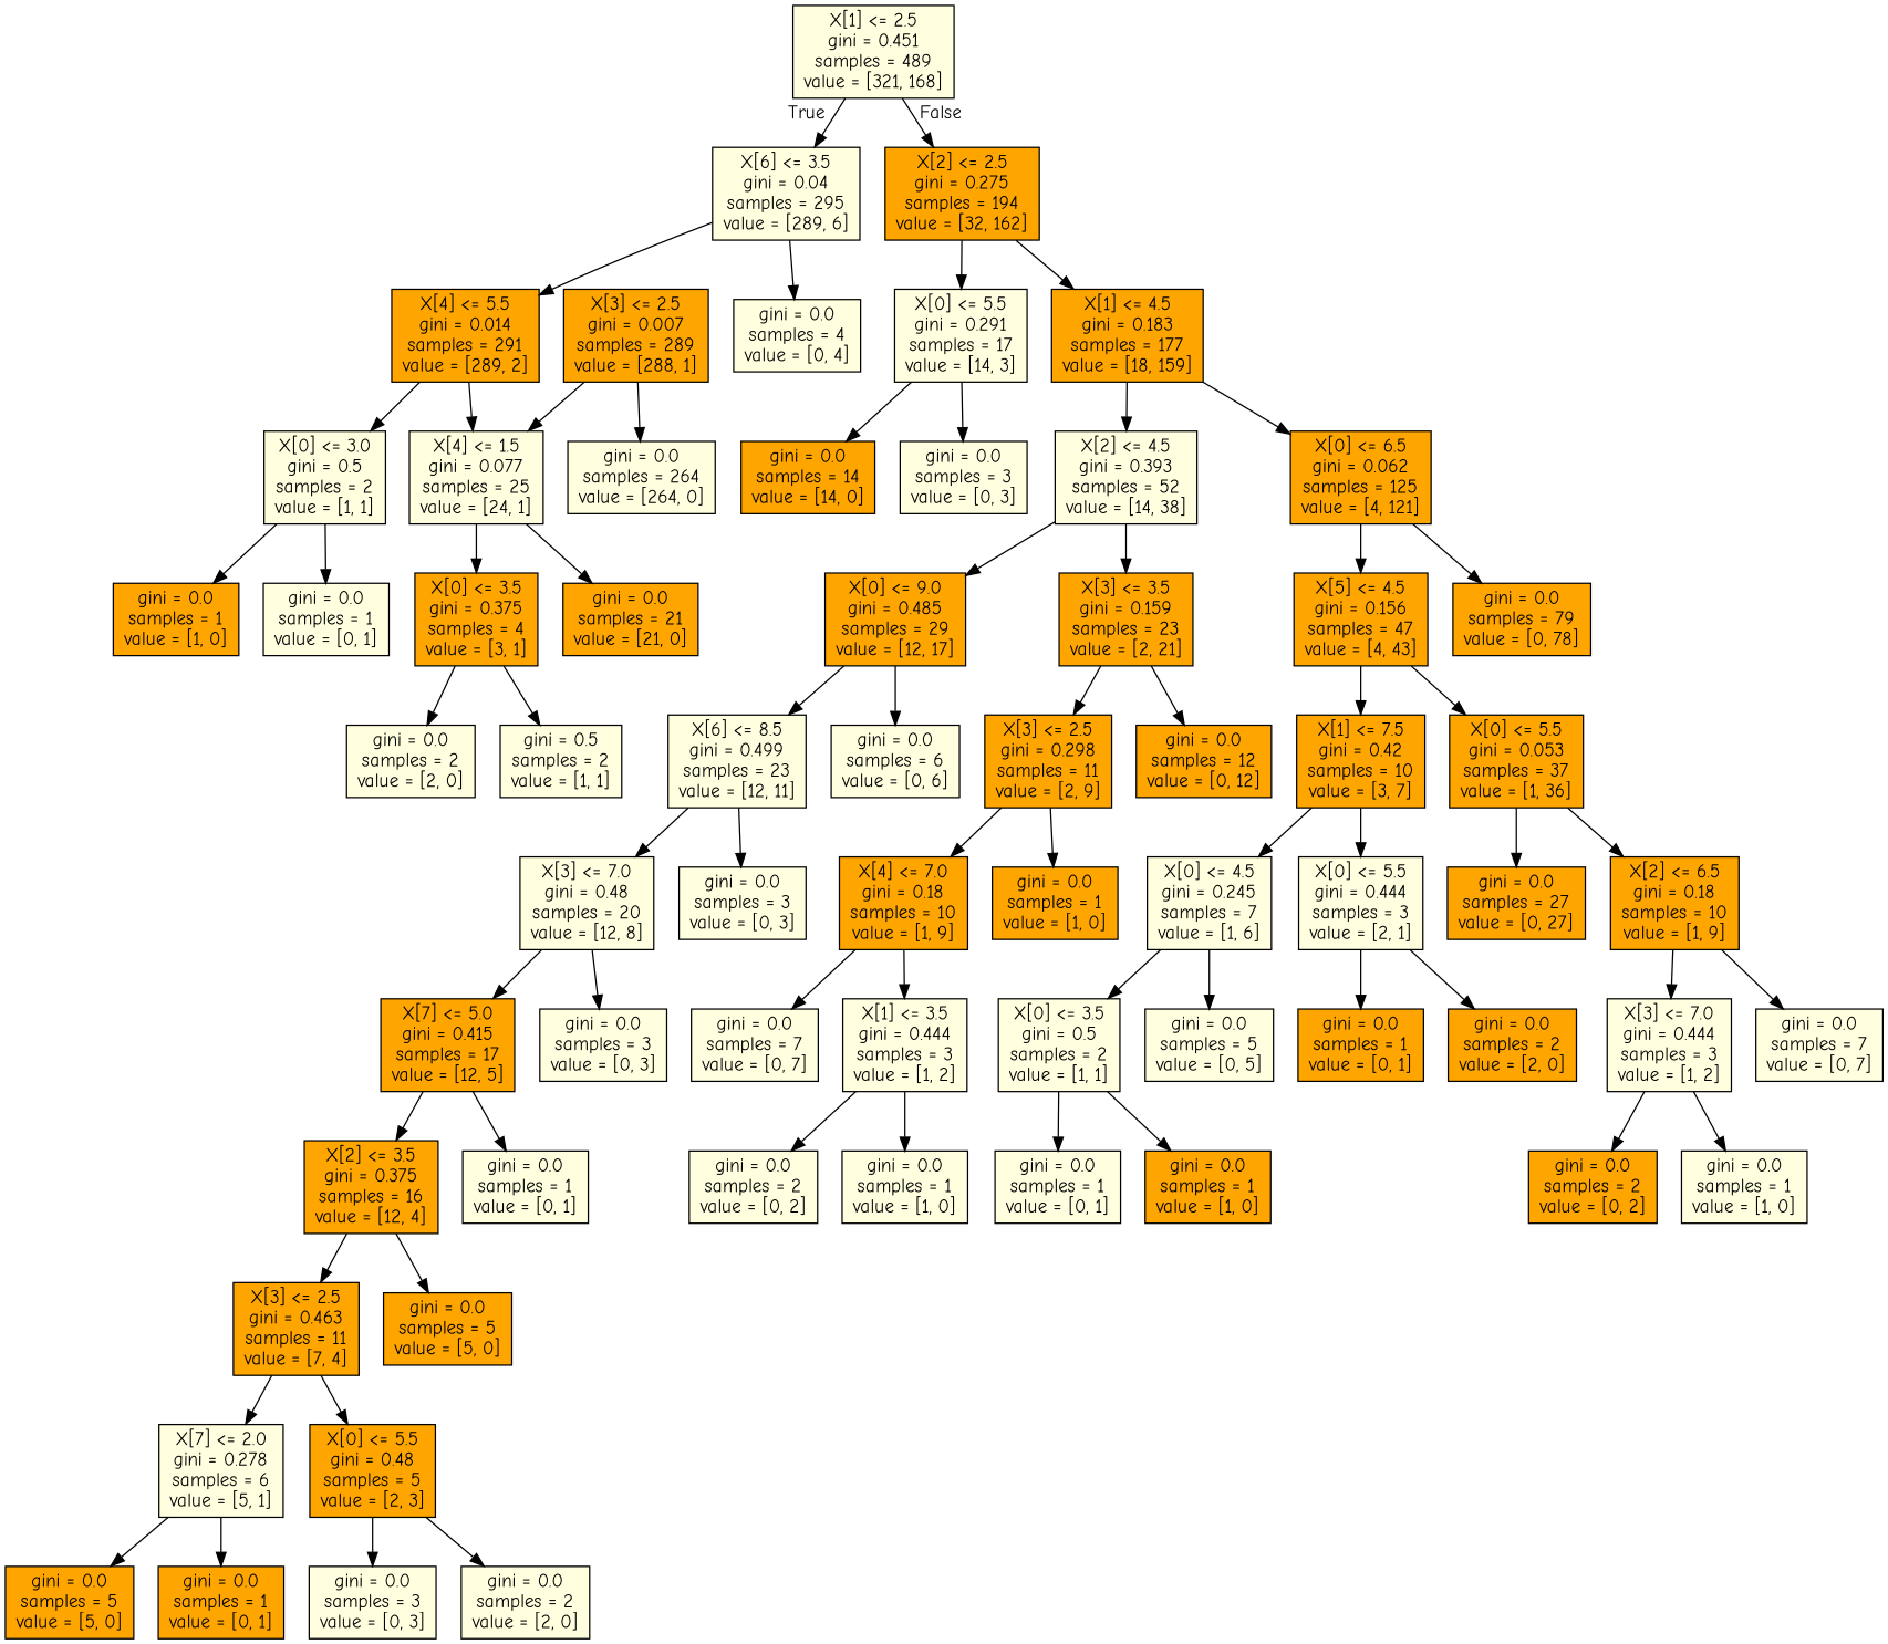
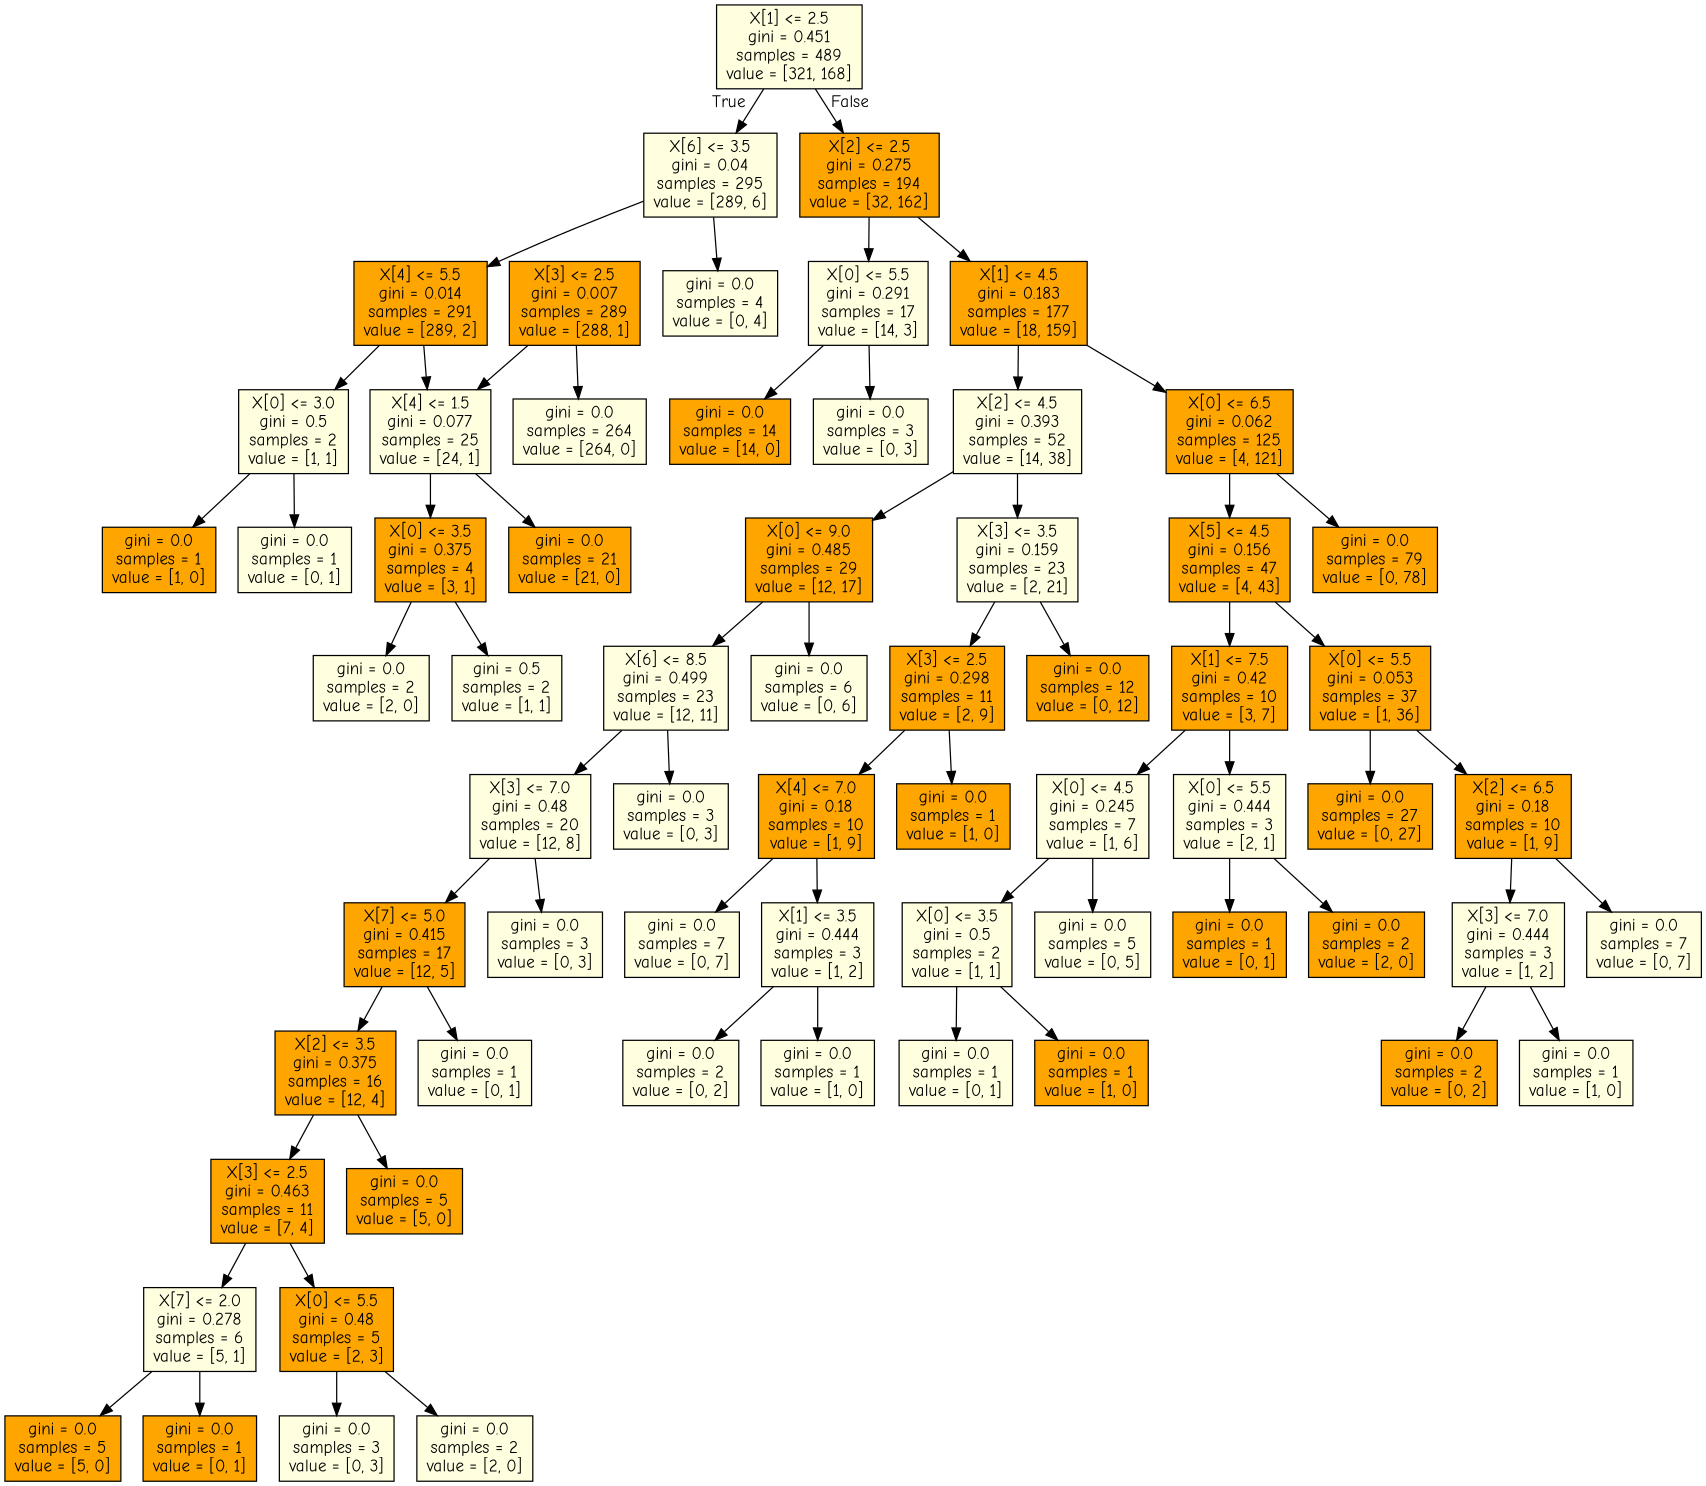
  digraph {
    fontname="Comic Neue"
    node [fillcolor=lightyellow fontname="Comic Neue" shape=box style=filled]
    edge [fontname="Comic Neue"]
    n1 [label="X[1] <= 2.5\ngini = 0.451\nsamples = 489\nvalue = [321, 168]"]
    n2 [label="X[6] <= 3.5\ngini = 0.04\nsamples = 295\nvalue = [289, 6]"]
    n3 [fillcolor=orange label="X[2] <= 2.5\ngini = 0.275\nsamples = 194\nvalue = [32, 162]"]
    n4 [fillcolor=orange label="X[4] <= 5.5\ngini = 0.014\nsamples = 291\nvalue = [289, 2]"]
    n5 [label="gini = 0.0\nsamples = 4\nvalue = [0, 4]"]
    n6 [label="X[0] <= 5.5\ngini = 0.291\nsamples = 17\nvalue = [14, 3]"]
    n7 [fillcolor=orange label="X[1] <= 4.5\ngini = 0.183\nsamples = 177\nvalue = [18, 159]"]
    n8 [label="X[0] <= 3.0\ngini = 0.5\nsamples = 2\nvalue = [1, 1]"]
    n9 [label="X[4] <= 1.5\ngini = 0.077\nsamples = 25\nvalue = [24, 1]"]
    n10 [fillcolor=orange label="X[3] <= 2.5\ngini = 0.007\nsamples = 289\nvalue = [288, 1]"]
    n11 [label="gini = 0.0\nsamples = 264\nvalue = [264, 0]"]
    n12 [fillcolor=orange label="gini = 0.0\nsamples = 1\nvalue = [1, 0]"]
    n13 [label="gini = 0.0\nsamples = 1\nvalue = [0, 1]"]
    n14 [fillcolor=orange label="X[0] <= 3.5\ngini = 0.375\nsamples = 4\nvalue = [3, 1]"]
    n15 [fillcolor=orange label="gini = 0.0\nsamples = 21\nvalue = [21, 0]"]
    n16 [label="gini = 0.0\nsamples = 2\nvalue = [2, 0]"]
    n17 [label="gini = 0.5\nsamples = 2\nvalue = [1, 1]"]
    n18 [fillcolor=orange label="gini = 0.0\nsamples = 14\nvalue = [14, 0]"]
    n19 [label="gini = 0.0\nsamples = 3\nvalue = [0, 3]"]
    n20 [label="X[2] <= 4.5\ngini = 0.393\nsamples = 52\nvalue = [14, 38]"]
    n21 [fillcolor=orange label="X[0] <= 6.5\ngini = 0.062\nsamples = 125\nvalue = [4, 121]"]
    n22 [fillcolor=orange label="X[0] <= 9.0\ngini = 0.485\nsamples = 29\nvalue = [12, 17]"]
-   n23 [fillcolor=orange label="X[3] <= 3.5\ngini = 0.159\nsamples = 23\nvalue = [2, 21]"]
+   n23 [label="X[3] <= 3.5\ngini = 0.159\nsamples = 23\nvalue = [2, 21]"]
    n24 [fillcolor=orange label="X[5] <= 4.5\ngini = 0.156\nsamples = 47\nvalue = [4, 43]"]
    n25 [fillcolor=orange label="gini = 0.0\nsamples = 79\nvalue = [0, 78]"]
    n26 [label="X[6] <= 8.5\ngini = 0.499\nsamples = 23\nvalue = [12, 11]"]
    n27 [label="gini = 0.0\nsamples = 6\nvalue = [0, 6]"]
    n28 [fillcolor=orange label="X[3] <= 2.5\ngini = 0.298\nsamples = 11\nvalue = [2, 9]"]
    n29 [fillcolor=orange label="gini = 0.0\nsamples = 12\nvalue = [0, 12]"]
    n30 [label="X[3] <= 7.0\ngini = 0.48\nsamples = 20\nvalue = [12, 8]"]
    n31 [label="gini = 0.0\nsamples = 3\nvalue = [0, 3]"]
    n32 [fillcolor=orange label="X[7] <= 5.0\ngini = 0.415\nsamples = 17\nvalue = [12, 5]"]
    n33 [label="gini = 0.0\nsamples = 3\nvalue = [0, 3]"]
    n34 [fillcolor=orange label="X[2] <= 3.5\ngini = 0.375\nsamples = 16\nvalue = [12, 4]"]
    n35 [label="gini = 0.0\nsamples = 1\nvalue = [0, 1]"]
    n36 [fillcolor=orange label="X[3] <= 2.5\ngini = 0.463\nsamples = 11\nvalue = [7, 4]"]
    n37 [fillcolor=orange label="gini = 0.0\nsamples = 5\nvalue = [5, 0]"]
    n38 [label="X[7] <= 2.0\ngini = 0.278\nsamples = 6\nvalue = [5, 1]"]
    n39 [fillcolor=orange label="X[0] <= 5.5\ngini = 0.48\nsamples = 5\nvalue = [2, 3]"]
    n40 [fillcolor=orange label="gini = 0.0\nsamples = 5\nvalue = [5, 0]"]
    n41 [fillcolor=orange label="gini = 0.0\nsamples = 1\nvalue = [0, 1]"]
    n42 [label="gini = 0.0\nsamples = 3\nvalue = [0, 3]"]
    n43 [label="gini = 0.0\nsamples = 2\nvalue = [2, 0]"]
    n44 [fillcolor=orange label="X[4] <= 7.0\ngini = 0.18\nsamples = 10\nvalue = [1, 9]"]
    n45 [fillcolor=orange label="gini = 0.0\nsamples = 1\nvalue = [1, 0]"]
    n46 [label="gini = 0.0\nsamples = 7\nvalue = [0, 7]"]
    n47 [label="X[1] <= 3.5\ngini = 0.444\nsamples = 3\nvalue = [1, 2]"]
    n48 [label="gini = 0.0\nsamples = 2\nvalue = [0, 2]"]
    n49 [label="gini = 0.0\nsamples = 1\nvalue = [1, 0]"]
    n50 [fillcolor=orange label="X[1] <= 7.5\ngini = 0.42\nsamples = 10\nvalue = [3, 7]"]
    n51 [fillcolor=orange label="X[0] <= 5.5\ngini = 0.053\nsamples = 37\nvalue = [1, 36]"]
    n52 [label="X[0] <= 4.5\ngini = 0.245\nsamples = 7\nvalue = [1, 6]"]
    n53 [label="X[0] <= 5.5\ngini = 0.444\nsamples = 3\nvalue = [2, 1]"]
    n54 [fillcolor=orange label="gini = 0.0\nsamples = 27\nvalue = [0, 27]"]
    n55 [fillcolor=orange label="X[2] <= 6.5\ngini = 0.18\nsamples = 10\nvalue = [1, 9]"]
    n56 [label="X[0] <= 3.5\ngini = 0.5\nsamples = 2\nvalue = [1, 1]"]
    n57 [label="gini = 0.0\nsamples = 5\nvalue = [0, 5]"]
    n58 [fillcolor=orange label="gini = 0.0\nsamples = 1\nvalue = [0, 1]"]
    n59 [fillcolor=orange label="gini = 0.0\nsamples = 2\nvalue = [2, 0]"]
    n60 [label="gini = 0.0\nsamples = 1\nvalue = [0, 1]"]
    n61 [fillcolor=orange label="gini = 0.0\nsamples = 1\nvalue = [1, 0]"]
    n62 [label="X[3] <= 7.0\ngini = 0.444\nsamples = 3\nvalue = [1, 2]"]
    n63 [label="gini = 0.0\nsamples = 7\nvalue = [0, 7]"]
    n64 [fillcolor=orange label="gini = 0.0\nsamples = 2\nvalue = [0, 2]"]
    n65 [label="gini = 0.0\nsamples = 1\nvalue = [1, 0]"]
    n1 -> n2 [headlabel=True labelangle=45 labeldistance=2.5]
    n1 -> n3 [headlabel=False labelangle=-45 labeldistance=2.5]
    n2 -> n4
    n2 -> n5
    n3 -> n6
    n3 -> n7
    n4 -> n8
    n4 -> n9
    n6 -> n18
    n6 -> n19
    n7 -> n20
    n7 -> n21
    n8 -> n12
    n8 -> n13
    n9 -> n14
    n9 -> n15
    n10 -> n9
    n10 -> n11
    n14 -> n16
    n14 -> n17
    n20 -> n22
    n20 -> n23
    n21 -> n24
    n21 -> n25
    n22 -> n26
    n22 -> n27
    n23 -> n28
    n23 -> n29
    n24 -> n50
    n24 -> n51
    n26 -> n30
    n26 -> n31
    n28 -> n44
    n28 -> n45
    n30 -> n32
    n30 -> n33
    n32 -> n34
    n32 -> n35
    n34 -> n36
    n34 -> n37
    n36 -> n38
    n36 -> n39
    n38 -> n40
    n38 -> n41
    n39 -> n42
    n39 -> n43
    n44 -> n46
    n44 -> n47
    n47 -> n48
    n47 -> n49
    n50 -> n52
    n50 -> n53
    n51 -> n54
    n51 -> n55
    n52 -> n56
    n52 -> n57
    n53 -> n58
    n53 -> n59
    n55 -> n62
    n55 -> n63
    n56 -> n60
    n56 -> n61
    n62 -> n64
    n62 -> n65
  }
